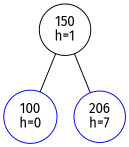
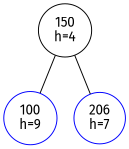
  graph {
    fontname="Fira Sans"
    node [fontname="Fira Sans" shape=circle color=blue]
    edge [fontname="Fira Sans"]
-   n1 [label="150\nh=1" color=""]
-   n2 [label="100\nh=0"]
+   n1 [label="150\nh=4" color=""]
+   n2 [label="100\nh=9"]
    n3 [label="206\nh=7"]
    n1 -- n2
    n1 -- n3
  }
